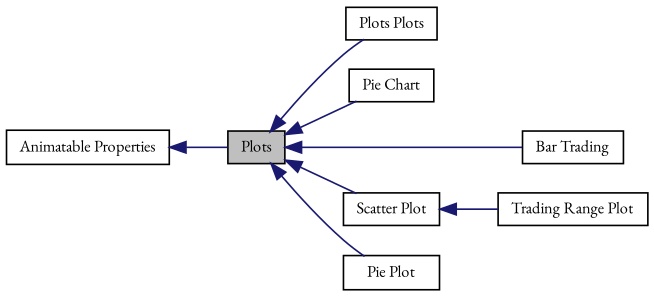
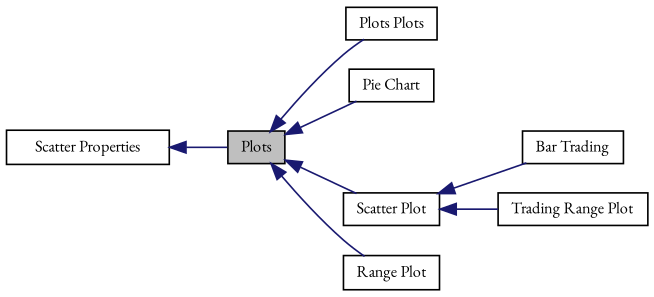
  digraph {
    fontname="EB Garamond"
    rankdir=LR
    node [color=black fontname="EB Garamond" fontsize=10 shape=record]
    edge [color=midnightblue dir=back fontname="EB Garamond" fontsize=10 labelfontname="Lucinda Grande" labelfontsize=10 shape=plaintext style=solid]
    n1 [height=0.2 label="Plots Plots" width=0.4]
-   n2 [height=0.2 label="Animatable Properties" width=0.4]
+   n2 [height=0.2 label="Scatter Properties" width=0.4]
    n3 [fillcolor=grey75 fontcolor=black height=0.2 label=Plots style=filled width=0.4]
    n4 [height=0.2 label="Pie Chart" width=0.4]
    n5 [height=0.2 label="Bar Trading" width=0.4]
    n6 [height=0.2 label="Scatter Plot" width=0.4]
-   n7 [height=0.2 label="Pie Plot" width=0.4]
+   n7 [height=0.2 label="Range Plot" width=0.4]
    n8 [height=0.2 label="Trading Range Plot" width=0.4]
    n2 -> n3
    n3 -> n1
    n3 -> n4
-   n3 -> n5
+   n6 -> n5
    n3 -> n6
    n3 -> n7
    n6 -> n8
  }
